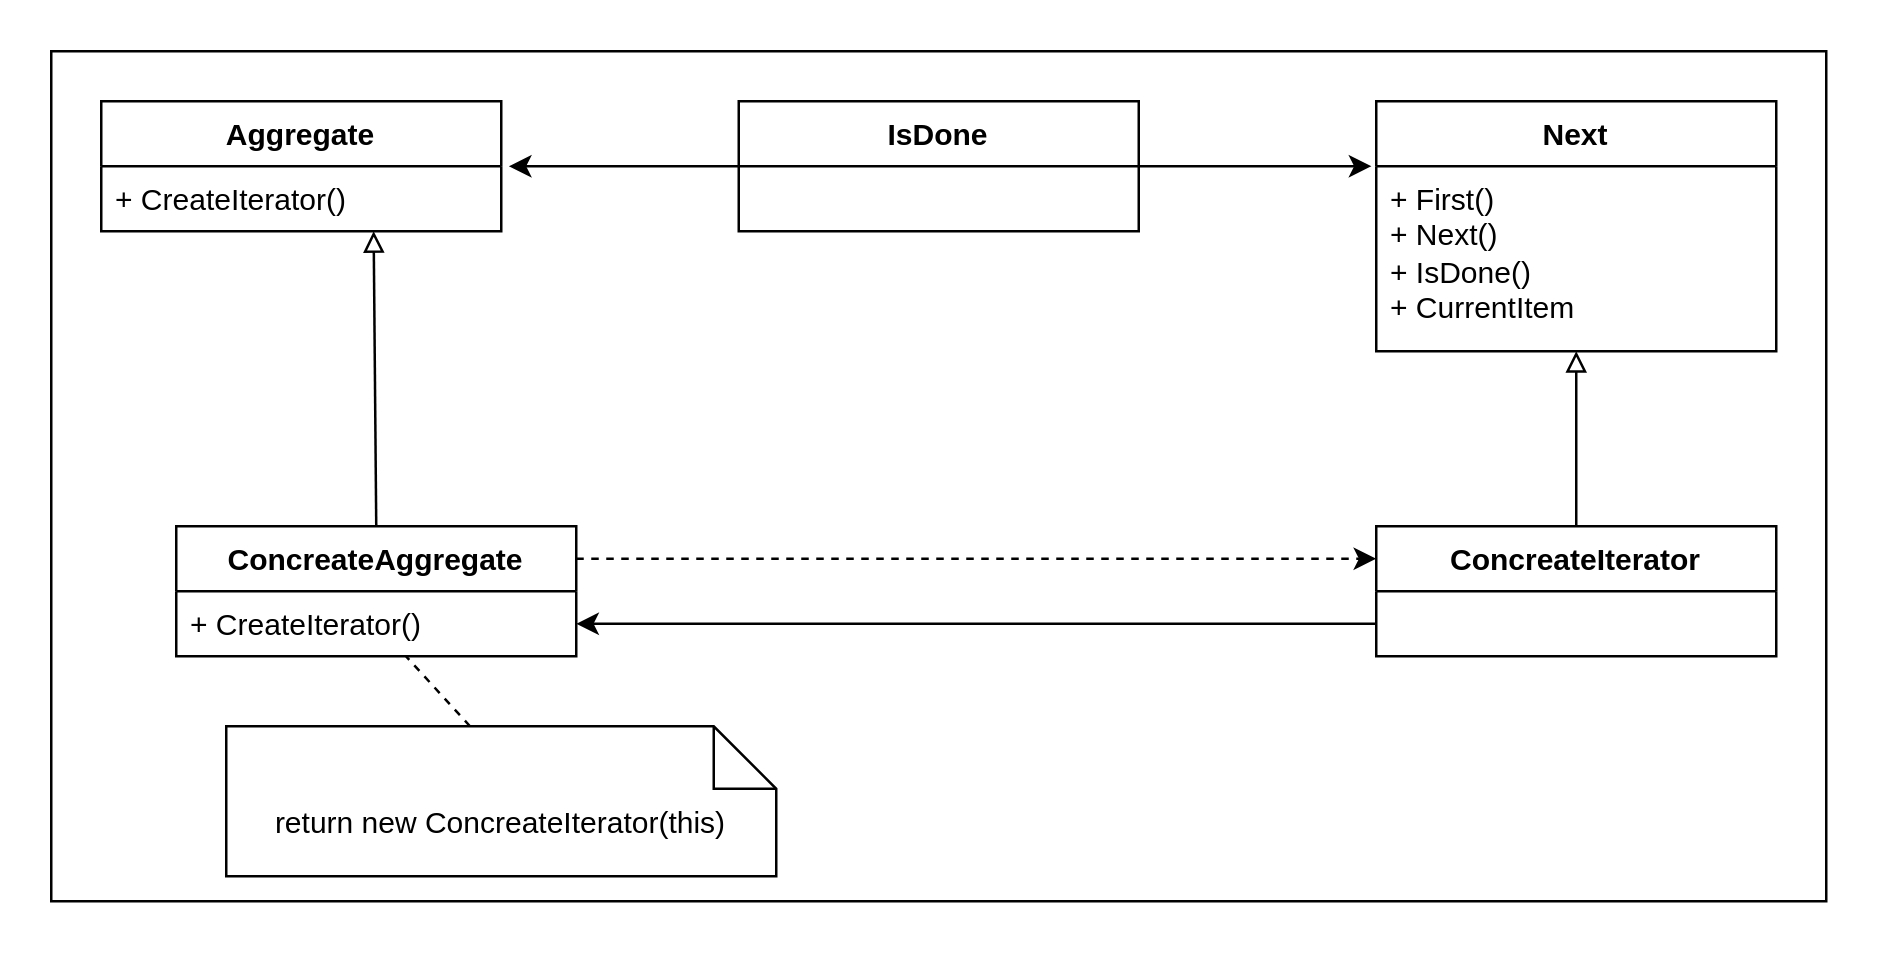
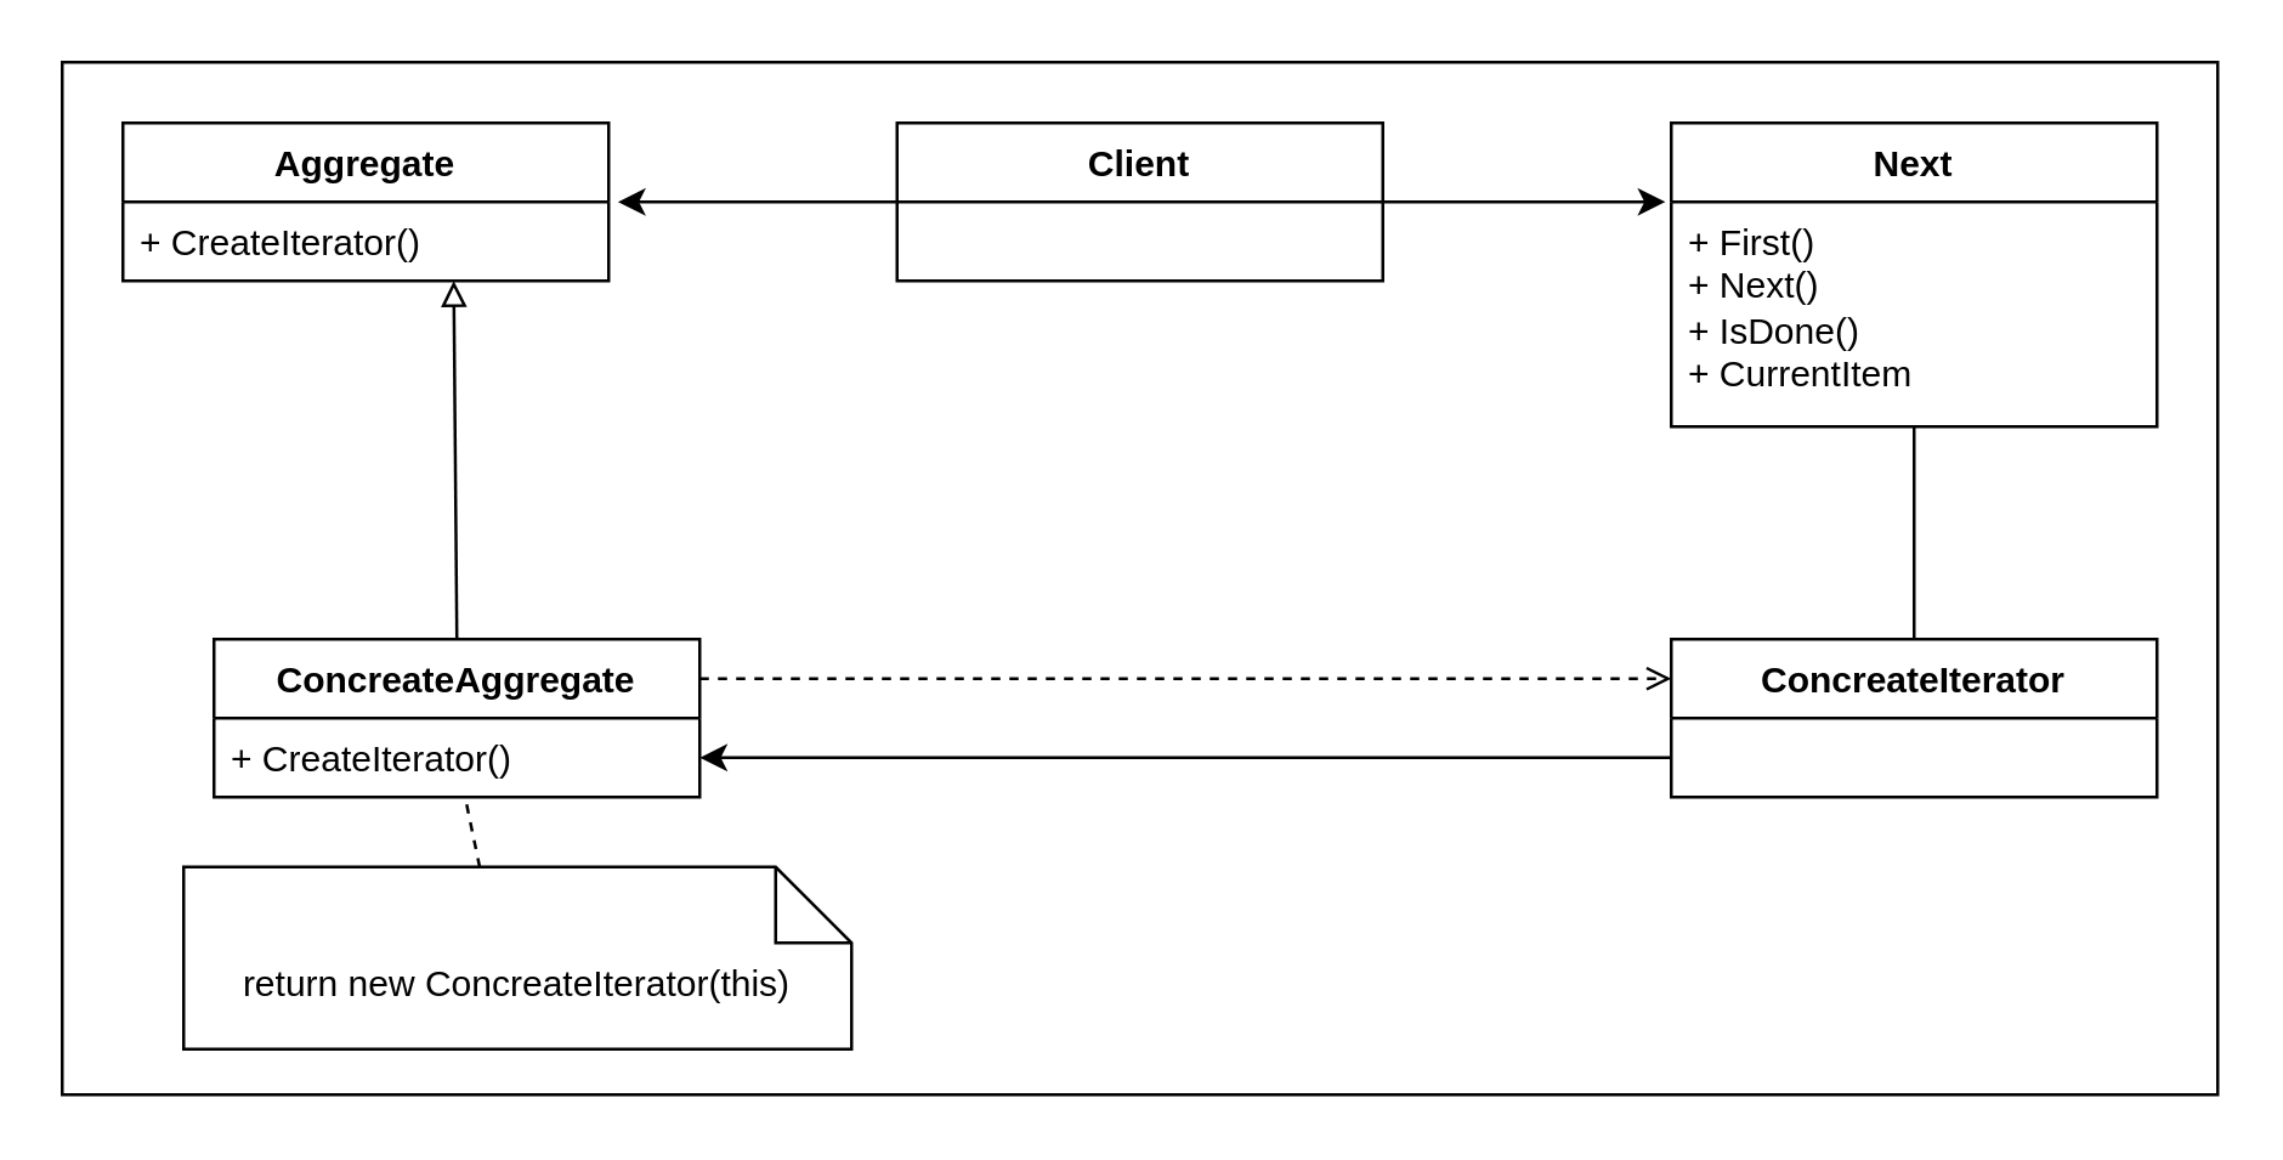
  <mxCell id="0" />
  <mxCell id="1" parent="0" />
  <mxCell id="2" value="" style="rounded=0;whiteSpace=wrap;html=1;" parent="1" vertex="1"><mxGeometry x="20" y="20" width="710" height="340" as="geometry" /></mxCell>
  <mxCell id="3" value="Aggregate" style="swimlane;fontStyle=1;align=center;verticalAlign=top;childLayout=stackLayout;horizontal=1;startSize=26;horizontalStack=0;resizeParent=1;resizeParentMax=0;resizeLast=0;collapsible=1;marginBottom=0;whiteSpace=wrap;html=1;" parent="1" vertex="1"><mxGeometry x="40" y="40" width="160" height="52" as="geometry" /></mxCell>
  <mxCell id="4" value="+ CreateIterator()" style="text;strokeColor=none;fillColor=none;align=left;verticalAlign=top;spacingLeft=4;spacingRight=4;overflow=hidden;rotatable=0;points=[[0,0.5],[1,0.5]];portConstraint=eastwest;whiteSpace=wrap;html=1;" parent="3" vertex="1"><mxGeometry y="26" width="160" height="26" as="geometry" /></mxCell>
  <mxCell id="5" style="edgeStyle=none;html=1;exitX=0.5;exitY=0;exitDx=0;exitDy=0;entryX=0.681;entryY=1;entryDx=0;entryDy=0;entryPerimeter=0;endArrow=block;endFill=0;" edge="1" parent="1" source="7" target="4"><mxGeometry relative="1" as="geometry" /></mxCell>
- <mxCell id="6" style="edgeStyle=none;html=1;exitX=1;exitY=0.25;exitDx=0;exitDy=0;entryX=0;entryY=0.25;entryDx=0;entryDy=0;endArrow=classic;endFill=1;dashed=1;" edge="1" parent="1" source="7" target="11"><mxGeometry relative="1" as="geometry" /></mxCell>
+ <mxCell id="6" style="edgeStyle=none;html=1;exitX=1;exitY=0.25;exitDx=0;exitDy=0;entryX=0;entryY=0.25;entryDx=0;entryDy=0;endArrow=open;endFill=1;dashed=1;" edge="1" parent="1" source="7" target="11"><mxGeometry relative="1" as="geometry" /></mxCell>
  <mxCell id="7" value="ConcreateAggregate" style="swimlane;fontStyle=1;align=center;verticalAlign=top;childLayout=stackLayout;horizontal=1;startSize=26;horizontalStack=0;resizeParent=1;resizeParentMax=0;resizeLast=0;collapsible=1;marginBottom=0;whiteSpace=wrap;html=1;" parent="1" vertex="1"><mxGeometry x="70" y="210" width="160" height="52" as="geometry" /></mxCell>
  <mxCell id="8" value="+ CreateIterator()" style="text;strokeColor=none;fillColor=none;align=left;verticalAlign=top;spacingLeft=4;spacingRight=4;overflow=hidden;rotatable=0;points=[[0,0.5],[1,0.5]];portConstraint=eastwest;whiteSpace=wrap;html=1;" parent="7" vertex="1"><mxGeometry y="26" width="160" height="26" as="geometry" /></mxCell>
  <mxCell id="9" style="edgeStyle=none;html=1;exitX=0;exitY=0.75;exitDx=0;exitDy=0;entryX=1;entryY=0.5;entryDx=0;entryDy=0;endArrow=classic;endFill=1;" edge="1" parent="1" source="11" target="8"><mxGeometry relative="1" as="geometry" /></mxCell>
- <mxCell id="10" style="edgeStyle=none;html=1;exitX=0.5;exitY=0;exitDx=0;exitDy=0;entryX=0.5;entryY=1;entryDx=0;entryDy=0;entryPerimeter=0;endArrow=block;endFill=0;" edge="1" parent="1" source="11" target="13"><mxGeometry relative="1" as="geometry" /></mxCell>
+ <mxCell id="10" style="edgeStyle=none;html=1;exitX=0.5;exitY=0;exitDx=0;exitDy=0;entryX=0.5;entryY=1;entryDx=0;entryDy=0;entryPerimeter=0;endArrow=none;endFill=0;" edge="1" parent="1" source="11" target="13"><mxGeometry relative="1" as="geometry" /></mxCell>
  <mxCell id="11" value="ConcreateIterator" style="swimlane;fontStyle=1;align=center;verticalAlign=top;childLayout=stackLayout;horizontal=1;startSize=26;horizontalStack=0;resizeParent=1;resizeParentMax=0;resizeLast=0;collapsible=1;marginBottom=0;whiteSpace=wrap;html=1;" parent="1" vertex="1"><mxGeometry x="550" y="210" width="160" height="52" as="geometry" /></mxCell>
  <mxCell id="12" value="Next" style="swimlane;fontStyle=1;align=center;verticalAlign=top;childLayout=stackLayout;horizontal=1;startSize=26;horizontalStack=0;resizeParent=1;resizeParentMax=0;resizeLast=0;collapsible=1;marginBottom=0;whiteSpace=wrap;html=1;" vertex="1" parent="1"><mxGeometry x="550" y="40" width="160" height="100" as="geometry" /></mxCell>
  <mxCell id="13" value="+ First()&lt;br&gt;+ Next()&lt;br&gt;+ IsDone()&lt;br&gt;+ CurrentItem" style="text;strokeColor=none;fillColor=none;align=left;verticalAlign=top;spacingLeft=4;spacingRight=4;overflow=hidden;rotatable=0;points=[[0,0.5],[1,0.5]];portConstraint=eastwest;whiteSpace=wrap;html=1;" vertex="1" parent="12"><mxGeometry y="26" width="160" height="74" as="geometry" /></mxCell>
  <mxCell id="14" style="edgeStyle=none;html=1;exitX=0;exitY=0.5;exitDx=0;exitDy=0;entryX=1.019;entryY=0;entryDx=0;entryDy=0;entryPerimeter=0;" edge="1" parent="1" source="16" target="4"><mxGeometry relative="1" as="geometry" /></mxCell>
  <mxCell id="15" style="edgeStyle=none;html=1;exitX=1;exitY=0.5;exitDx=0;exitDy=0;entryX=-0.012;entryY=0;entryDx=0;entryDy=0;entryPerimeter=0;" edge="1" parent="1" source="16" target="13"><mxGeometry relative="1" as="geometry" /></mxCell>
- <mxCell id="16" value="IsDone" style="swimlane;fontStyle=1;align=center;verticalAlign=top;childLayout=stackLayout;horizontal=1;startSize=26;horizontalStack=0;resizeParent=1;resizeParentMax=0;resizeLast=0;collapsible=1;marginBottom=0;whiteSpace=wrap;html=1;" vertex="1" parent="1"><mxGeometry x="295" y="40" width="160" height="52" as="geometry" /></mxCell>
+ <mxCell id="16" value="Client" style="swimlane;fontStyle=1;align=center;verticalAlign=top;childLayout=stackLayout;horizontal=1;startSize=26;horizontalStack=0;resizeParent=1;resizeParentMax=0;resizeLast=0;collapsible=1;marginBottom=0;whiteSpace=wrap;html=1;" vertex="1" parent="1"><mxGeometry x="295" y="40" width="160" height="52" as="geometry" /></mxCell>
  <mxCell id="17" style="edgeStyle=none;html=1;exitX=0;exitY=0;exitDx=97.5;exitDy=0;exitPerimeter=0;endArrow=none;endFill=0;dashed=1;" edge="1" parent="1" source="18" target="8"><mxGeometry relative="1" as="geometry" /></mxCell>
- <mxCell id="18" value="return new ConcreateIterator(this)" style="shape=note2;boundedLbl=1;whiteSpace=wrap;html=1;size=25;verticalAlign=top;align=center;" vertex="1" parent="1"><mxGeometry x="90" y="290" width="220" height="60" as="geometry" /></mxCell>
+ <mxCell id="18" value="return new ConcreateIterator(this)" style="shape=note2;boundedLbl=1;whiteSpace=wrap;html=1;size=25;verticalAlign=top;align=center;" vertex="1" parent="1"><mxGeometry x="60" y="285" width="220" height="60" as="geometry" /></mxCell>
